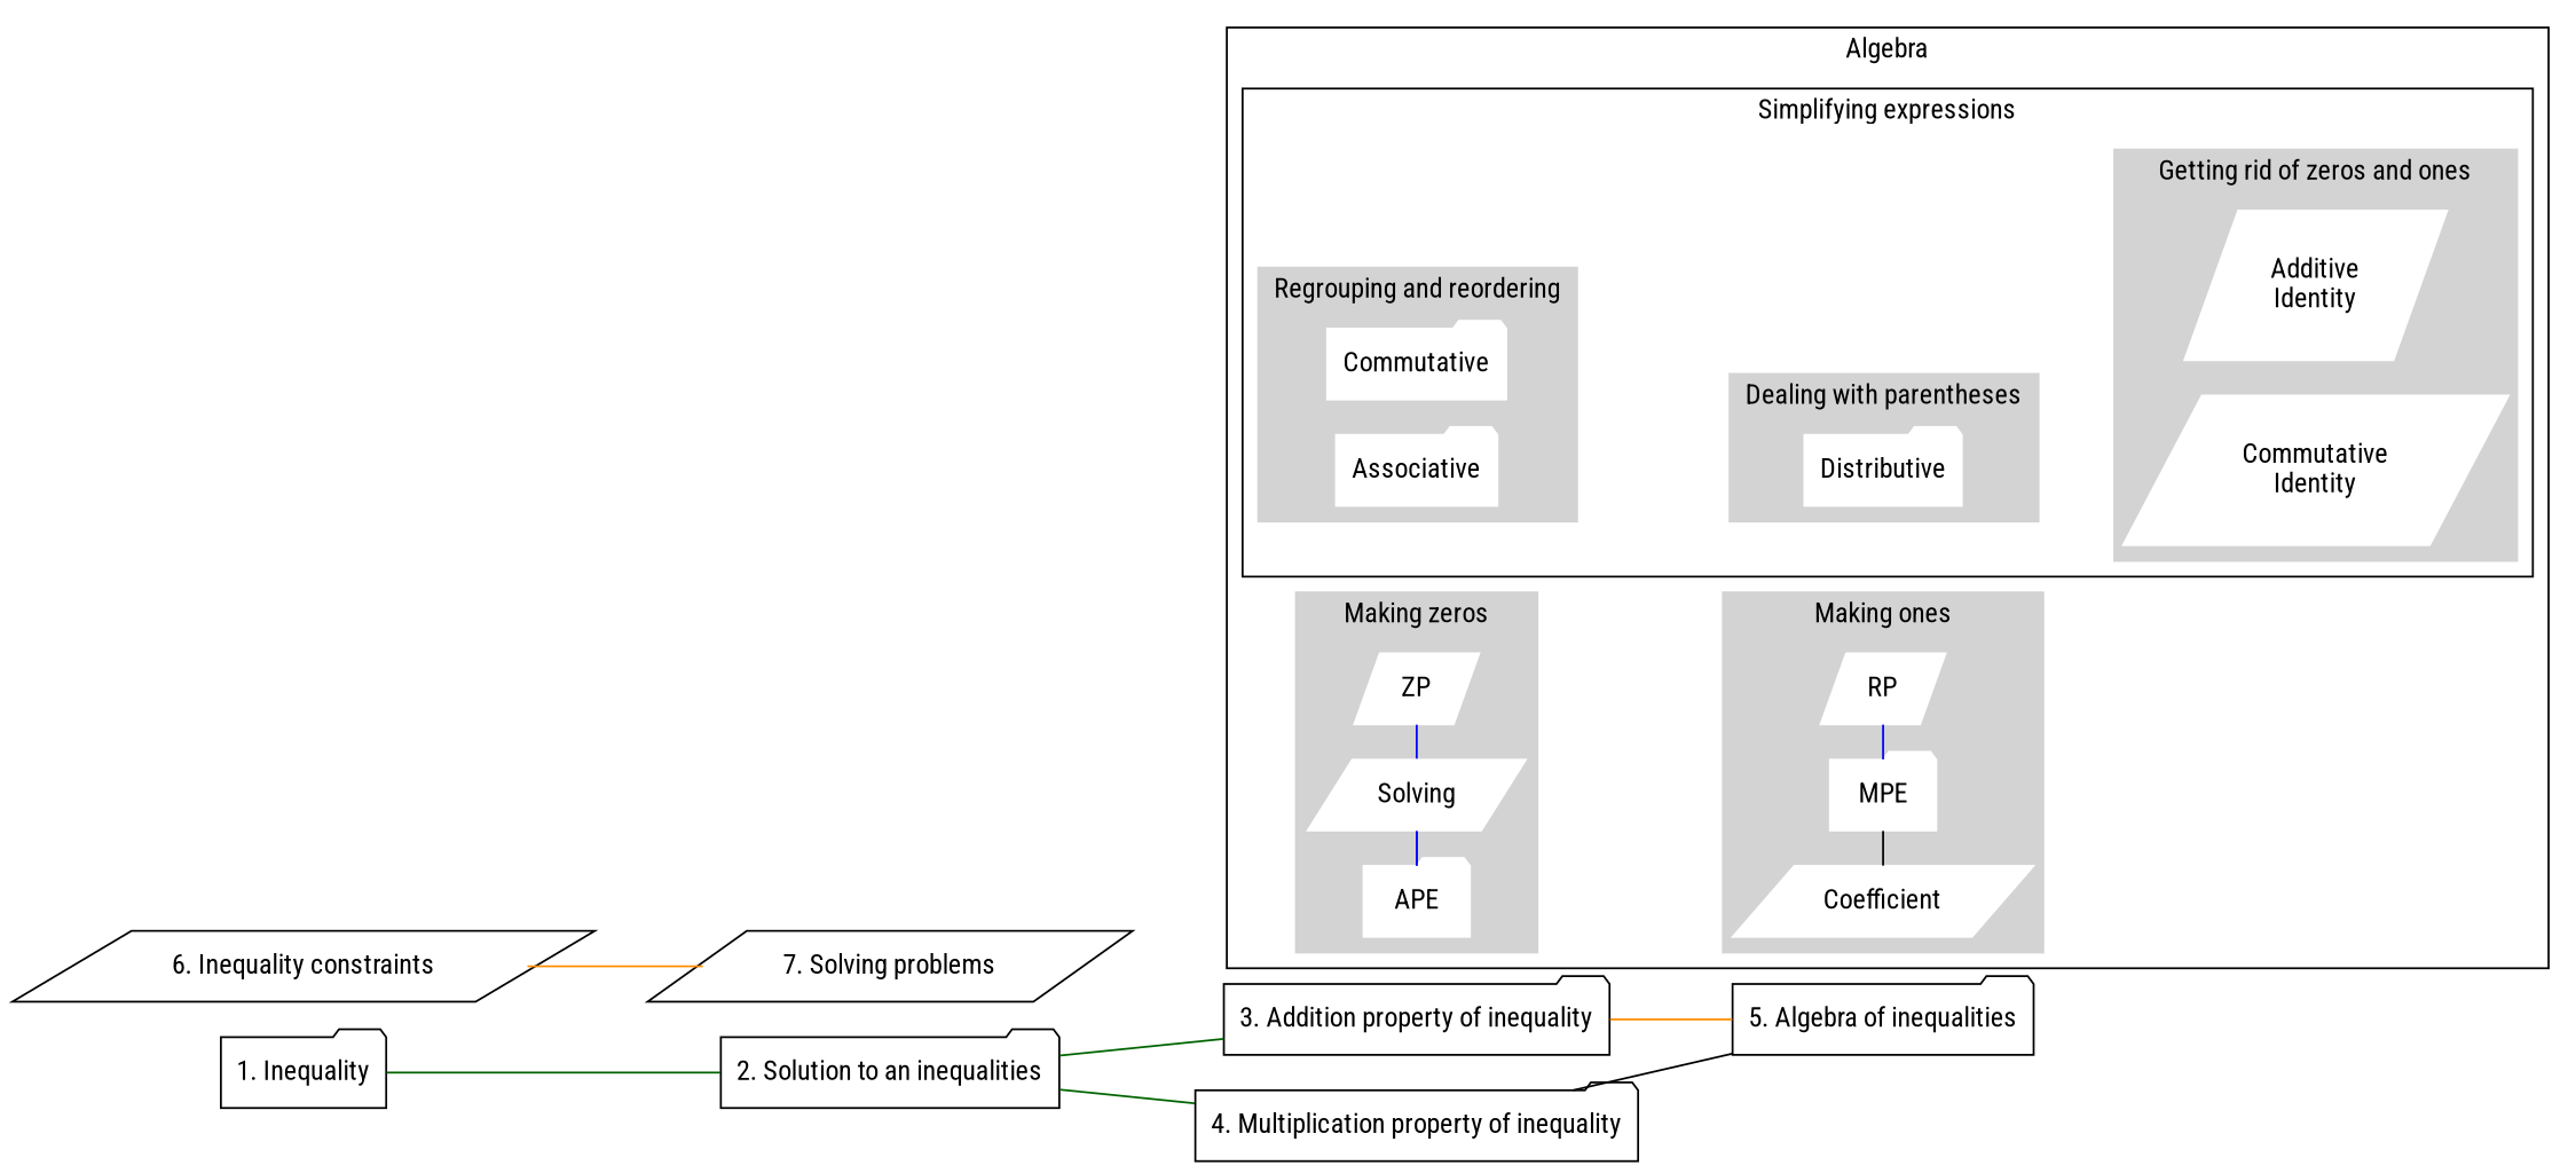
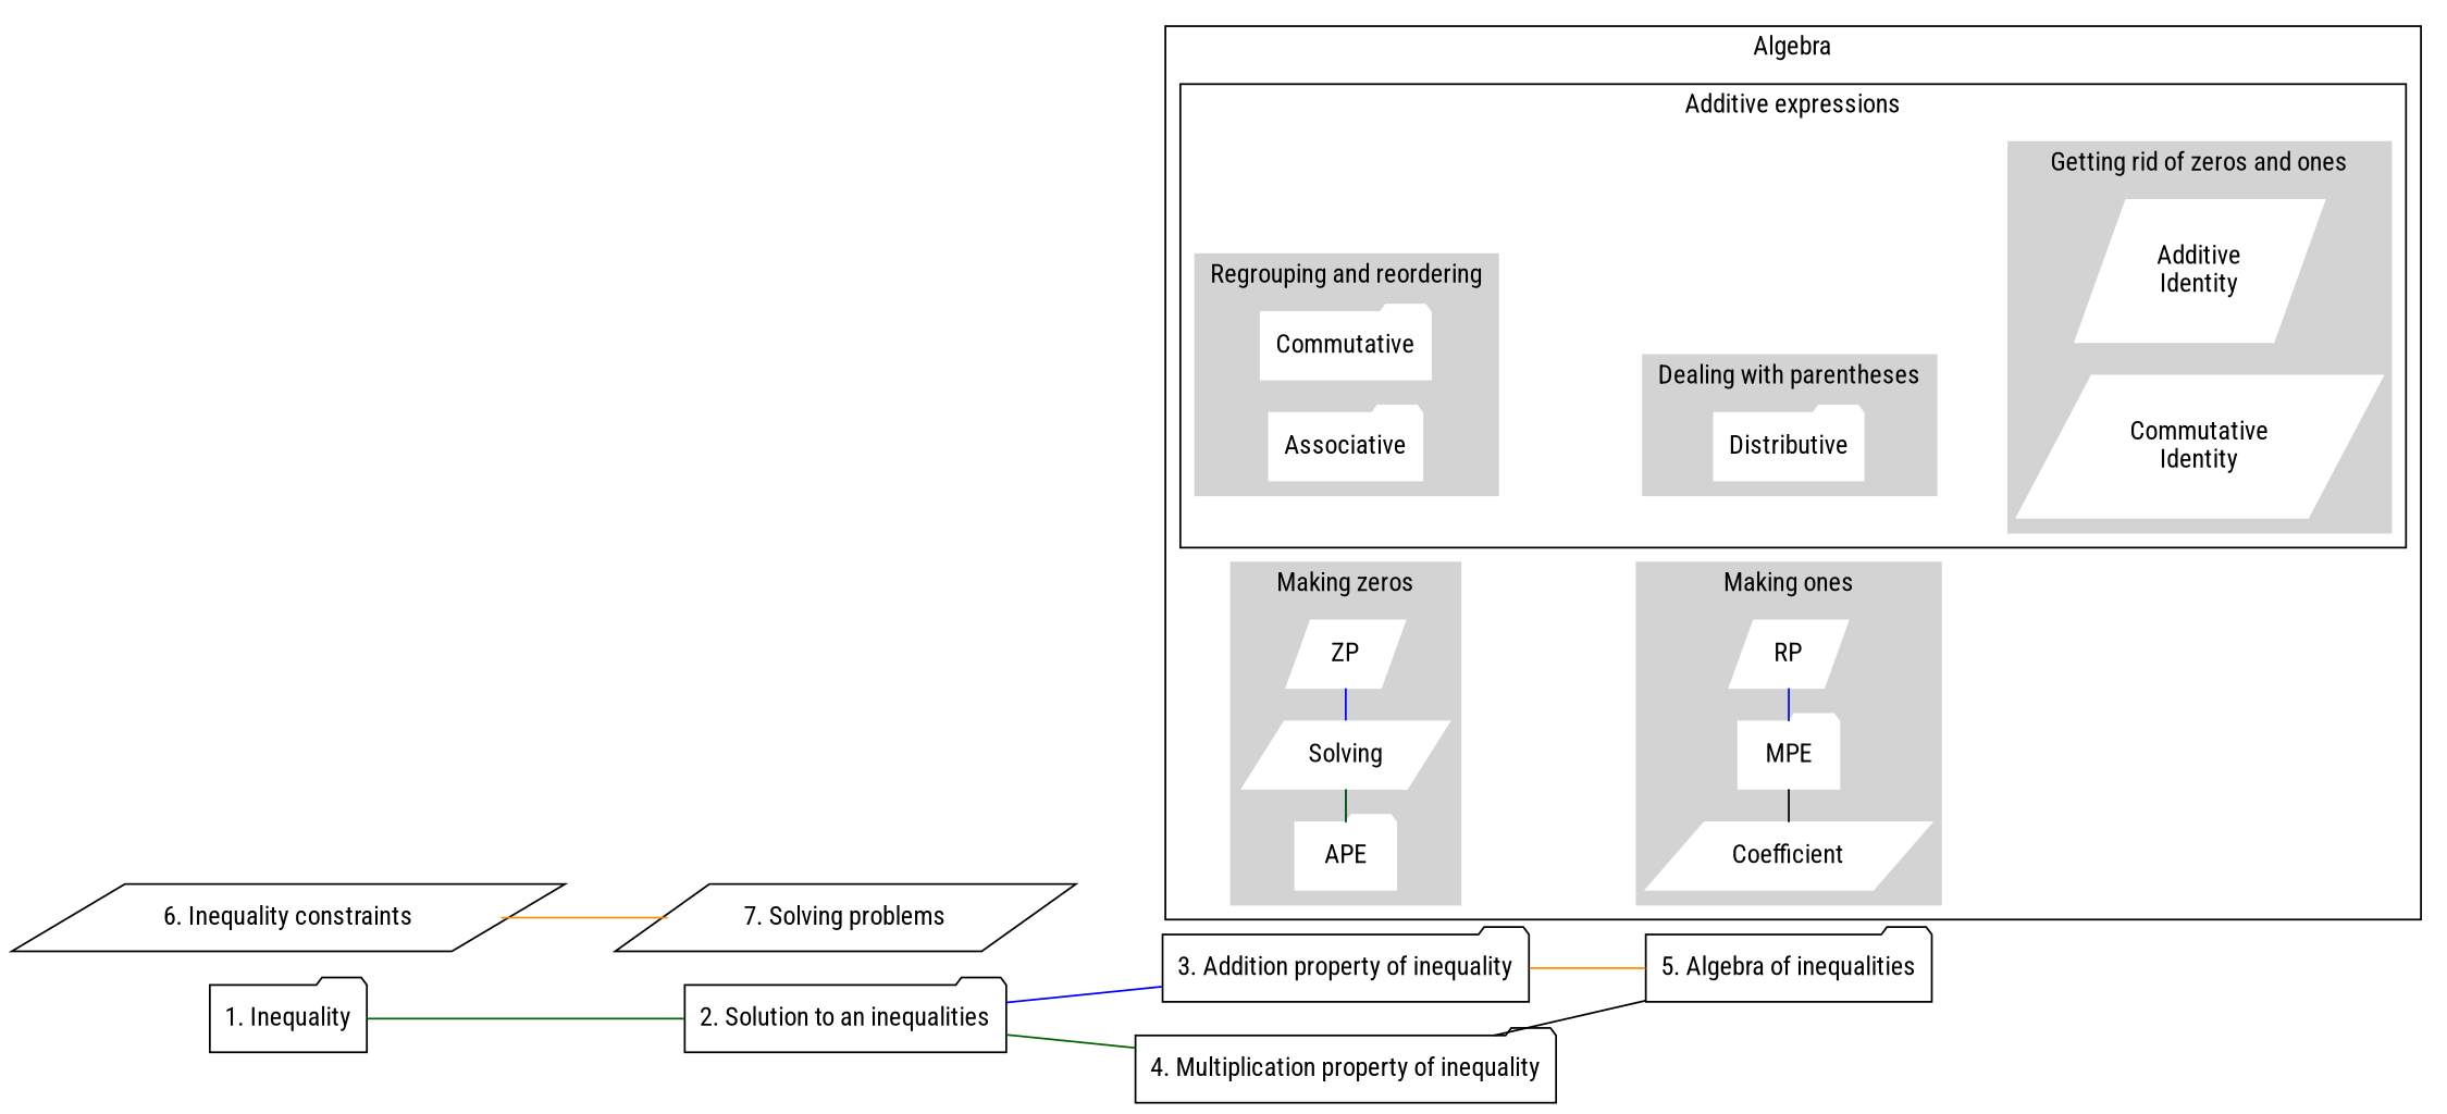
  graph {
    fontname="Roboto Condensed"
    rankdir=LR
    splines=false
    node [color=white fontname="Roboto Condensed" shape=folder style=filled]
    edge [fontname="Roboto Condensed"]
    n1 [label=ZP shape=parallelogram]
    n2 [label=Solving shape=parallelogram]
    n3 [label=APE]
    n4 [label=RP shape=parallelogram]
    n5 [label=MPE]
    n6 [label=Coefficient shape=parallelogram]
    n7 [label="Additive\nIdentity" shape=parallelogram]
    n8 [label="Commutative\nIdentity" shape=parallelogram]
    n9 [label=Distributive]
    n10 [label=Commutative]
    n11 [label=Associative]
    n12 [label="5. Algebra of inequalities" color="" style=""]
    n13 [label="1. Inequality" color="" style=""]
    n14 [label="2. Solution to an inequalities" color="" style=""]
    n15 [label="3. Addition property of inequality" color="" style=""]
    n16 [label="4. Multiplication property of inequality" color="" style=""]
    n17 [label="7. Solving problems" shape=parallelogram color="" style=""]
    n18 [label="6. Inequality constraints" shape=parallelogram color="" style=""]
    subgraph cluster_1 {
      label=Algebra
      splines=none
      subgraph cluster_2 {
        color=lightgrey
        label="Making zeros"
        splines=none
        style=filled
        n3
        subgraph sub_3 {
          color=lightgrey
          label="Making zeros"
          splines=none
          style=filled
          n1
          n2
        }
      }
      subgraph cluster_4 {
        color=lightgrey
        label="Making ones"
        splines=none
        style=filled
        n4
        n5
        n6
      }
      subgraph cluster_5 {
-       label="Simplifying expressions"
+       label="Additive expressions"
        splines=none
        subgraph cluster_6 {
          color=lightgrey
          label="Getting rid of zeros and ones"
          splines=none
          style=filled
          n7
          n8
        }
        subgraph cluster_7 {
          color=lightgrey
          label="Dealing with parentheses"
          splines=none
          style=filled
          n9
        }
        subgraph cluster_8 {
          color=lightgrey
          label="Regrouping and reordering"
          splines=none
          style=filled
          n10
          n11
        }
      }
    }
    n1 -- n3 [color=blue constraint=false]
-   n2 -- n3 [color=blue constraint=false]
+   n2 -- n3 [color=darkgreen constraint=false]
    n3 -- n5 [style=invis weight=100]
    n3 -- n12 [style=invis]
    n4 -- n5 [color=blue constraint=false]
    n6 -- n5 [color=black constraint=false]
    n9 -- n8 [style=invis weight=100]
    n11 -- n9 [style=invis weight=100]
    n11 -- n10 [constraint=false style=invis]
    n13 -- n14 [color=darkgreen]
-   n14 -- n15 [color=darkgreen]
+   n14 -- n15 [color=blue]
    n14 -- n16 [color=darkgreen]
    n15 -- n12 [color=darkorange]
    n16 -- n12 [color=black]
    n18 -- n17 [color=darkorange]
  }
